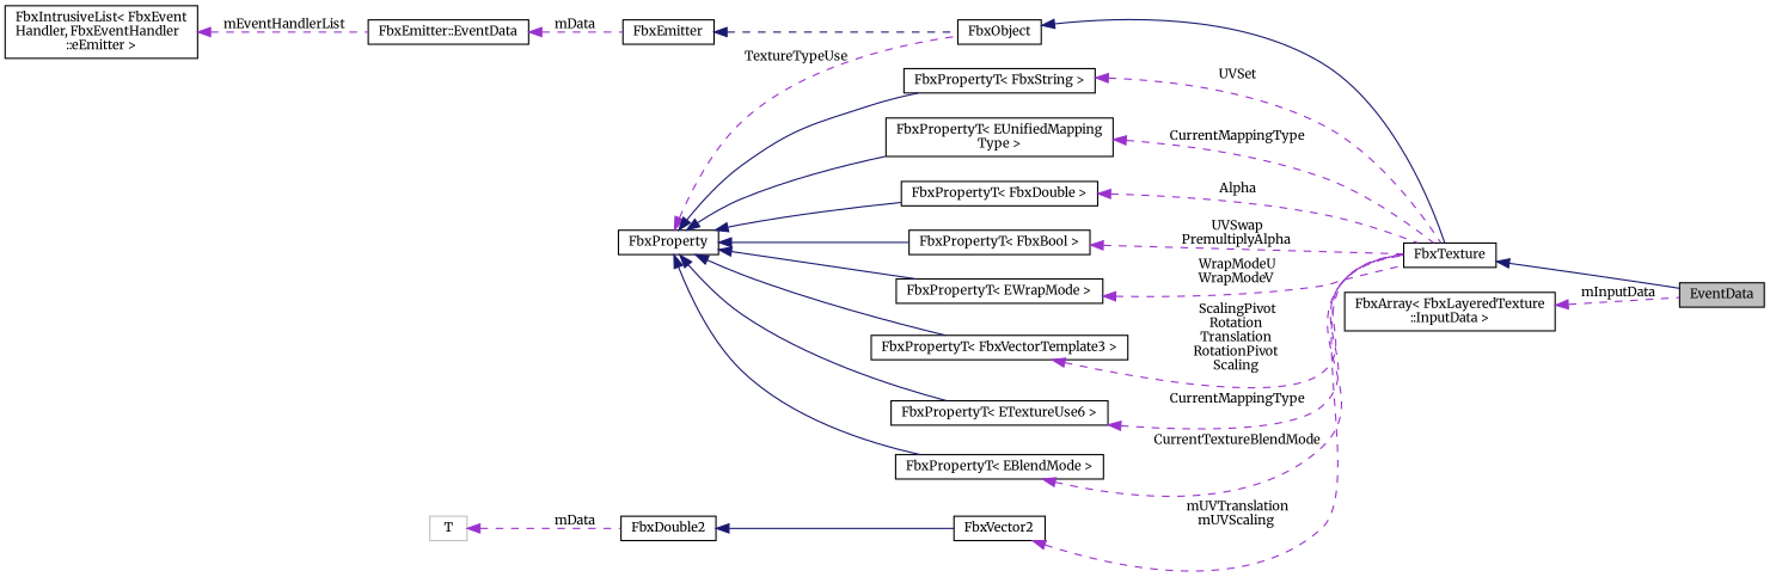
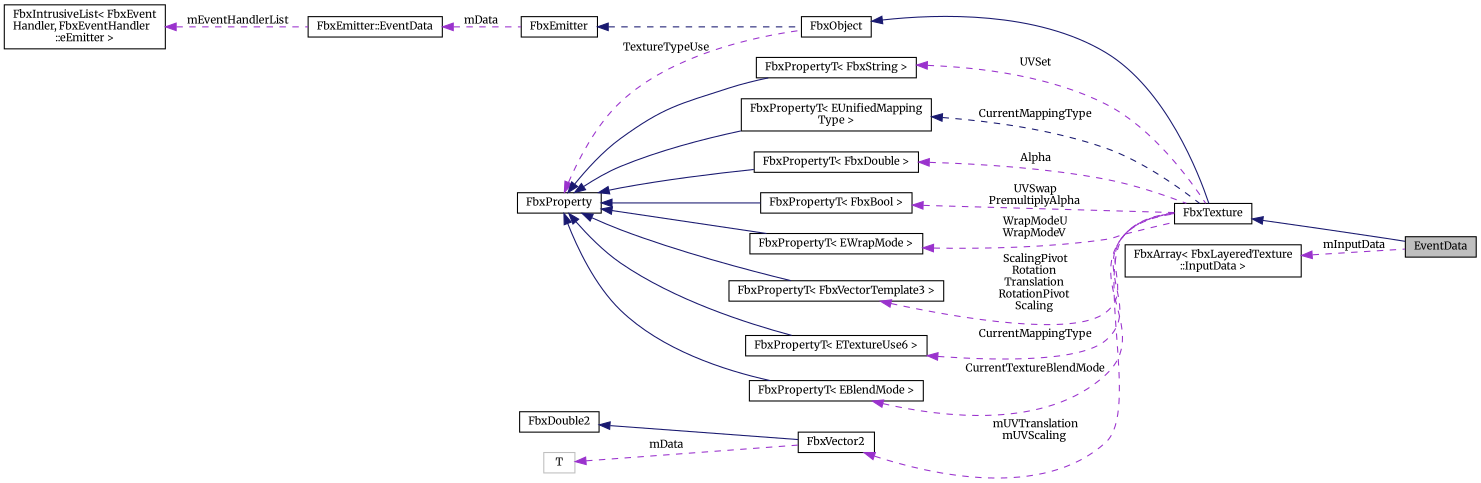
  digraph {
    fontname=Merriweather
    rankdir=LR
    node [color=black fillcolor=white fontname=Merriweather fontsize=10 shape=record style=filled]
    edge [color=darkorchid3 dir=back fontname=Merriweather fontsize=10 labelfontname=Helvetica labelfontsize=10 style=dashed]
    n1 [fillcolor=grey75 fontcolor=black height=0.2 label=EventData width=0.4]
    n2 [height=0.2 label=FbxTexture width=0.4]
    n3 [height=0.2 label=FbxObject width=0.4]
    n4 [height=0.2 label=FbxEmitter width=0.4]
    n5 [height=0.2 label="FbxEmitter::EventData" width=0.4]
    n6 [height=0.2 label="FbxIntrusiveList\< FbxEvent\lHandler, FbxEventHandler\l::eEmitter \>" width=0.4]
    n7 [height=0.2 label=FbxProperty width=0.4]
    n8 [height=0.2 label="FbxPropertyT\< FbxString \>" width=0.4]
    n9 [height=0.2 label="FbxPropertyT\< EUnifiedMapping\lType \>" width=0.4]
    n10 [height=0.2 label="FbxPropertyT\< FbxDouble \>" width=0.4]
    n11 [height=0.2 label="FbxPropertyT\< FbxBool \>" width=0.4]
    n12 [height=0.2 label="FbxPropertyT\< EWrapMode \>" width=0.4]
    n13 [height=0.2 label="FbxPropertyT\< FbxVectorTemplate3 \>" width=0.4]
    n14 [height=0.2 label="FbxPropertyT\< ETextureUse6 \>" width=0.4]
    n15 [height=0.2 label="FbxPropertyT\< EBlendMode \>" width=0.4]
    n16 [height=0.2 label=FbxVector2 width=0.4]
    n17 [height=0.2 label=FbxDouble2 width=0.4]
    n18 [color=grey75 height=0.2 label=T width=0.4]
    n19 [height=0.2 label="FbxArray\< FbxLayeredTexture\l::InputData \>" width=0.4]
    n2 -> n1 [color=midnightblue style=solid]
    n3 -> n2 [color=midnightblue style=solid]
    n4 -> n3 [color=midnightblue]
    n5 -> n4 [label=" mData"]
    n6 -> n5 [label=" mEventHandlerList"]
    n7 -> n3 [label=" TextureTypeUse"]
    n7 -> n8 [color=midnightblue style=solid]
    n7 -> n9 [color=midnightblue style=solid]
    n7 -> n10 [color=midnightblue style=solid]
    n7 -> n11 [color=midnightblue style=solid]
    n7 -> n12 [color=midnightblue style=solid]
    n7 -> n13 [color=midnightblue style=solid]
    n7 -> n14 [color=midnightblue style=solid]
    n7 -> n15 [color=midnightblue style=solid]
    n8 -> n2 [label=" UVSet"]
-   n9 -> n2 [label=" CurrentMappingType"]
+   n9 -> n2 [color=midnightblue label=" CurrentMappingType"]
    n10 -> n2 [label=" Alpha"]
    n11 -> n2 [label=" UVSwap\nPremultiplyAlpha"]
    n12 -> n2 [label=" WrapModeU\nWrapModeV"]
    n13 -> n2 [label=" ScalingPivot\nRotation\nTranslation\nRotationPivot\nScaling"]
    n14 -> n2 [label=" CurrentMappingType"]
    n15 -> n2 [label=" CurrentTextureBlendMode"]
    n16 -> n2 [label=" mUVTranslation\nmUVScaling"]
    n17 -> n16 [color=midnightblue style=solid]
-   n18 -> n17 [label=" mData"]
+   n18 -> n16 [label=" mData"]
    n19 -> n1 [label=" mInputData"]
  }
